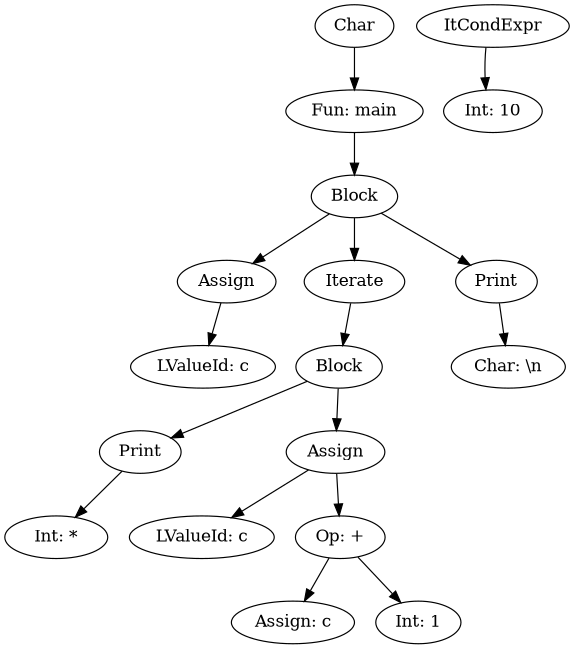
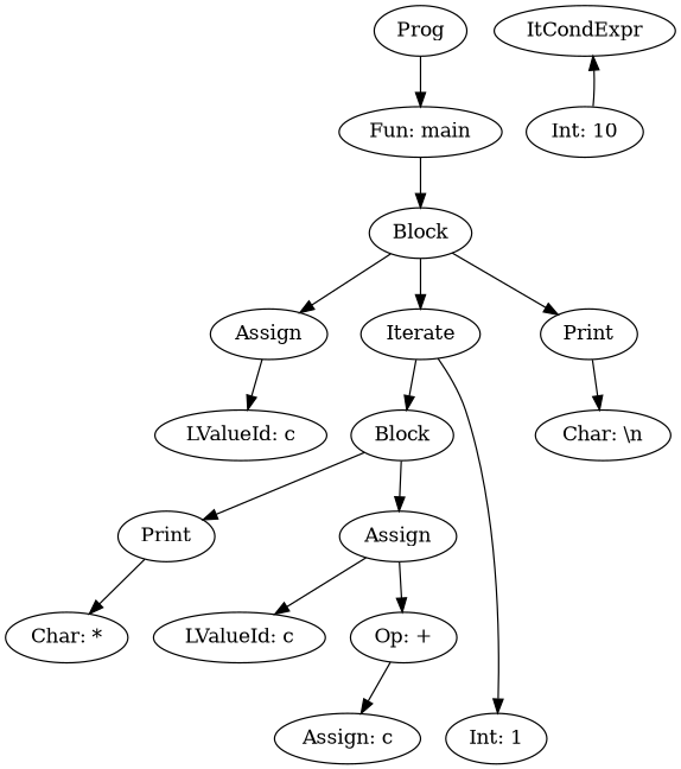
  digraph {
-   n1 [label=Char]
+   n1 [label=Prog]
    n2 [label="Fun: main"]
    n3 [label=Block]
    n4 [label=Assign]
    n5 [label=Iterate]
    n6 [label=Print]
    n7 [label="LValueId: c"]
    n8 [label=Block]
    n9 [label="Char: \\n"]
    n10 [label=ItCondExpr]
    n11 [label="Int: 10"]
    n12 [label=Print]
    n13 [label=Assign]
-   n14 [label="Int: *"]
+   n14 [label="Char: *"]
    n15 [label="LValueId: c"]
    n16 [label="Op: +"]
    n17 [label="Assign: c"]
    n18 [label="Int: 1"]
    n1 -> n2
    n2 -> n3
    n3 -> n4
    n3 -> n5
    n3 -> n6
    n4 -> n7
    n5 -> n8
    n6 -> n9
    n8 -> n12
    n8 -> n13
-   n10 -> n11
+   n11 -> n10
    n12 -> n14
    n13 -> n15
    n13 -> n16
    n16 -> n17
-   n16 -> n18
+   n5 -> n18
  }
